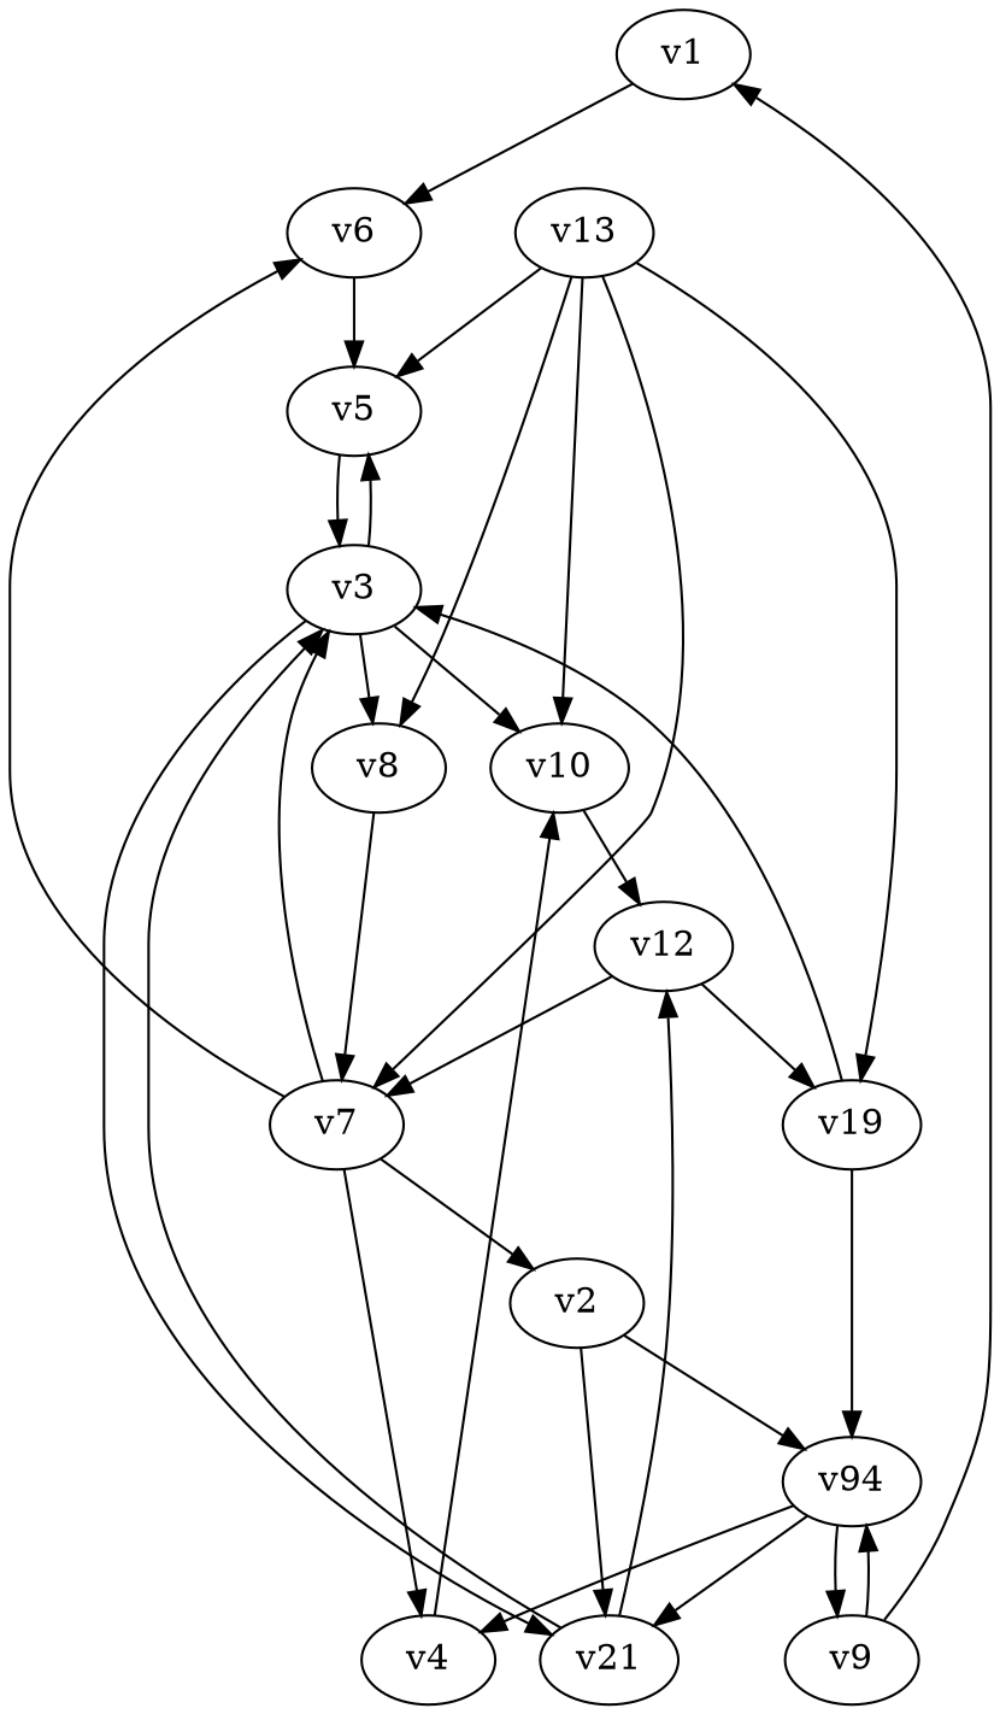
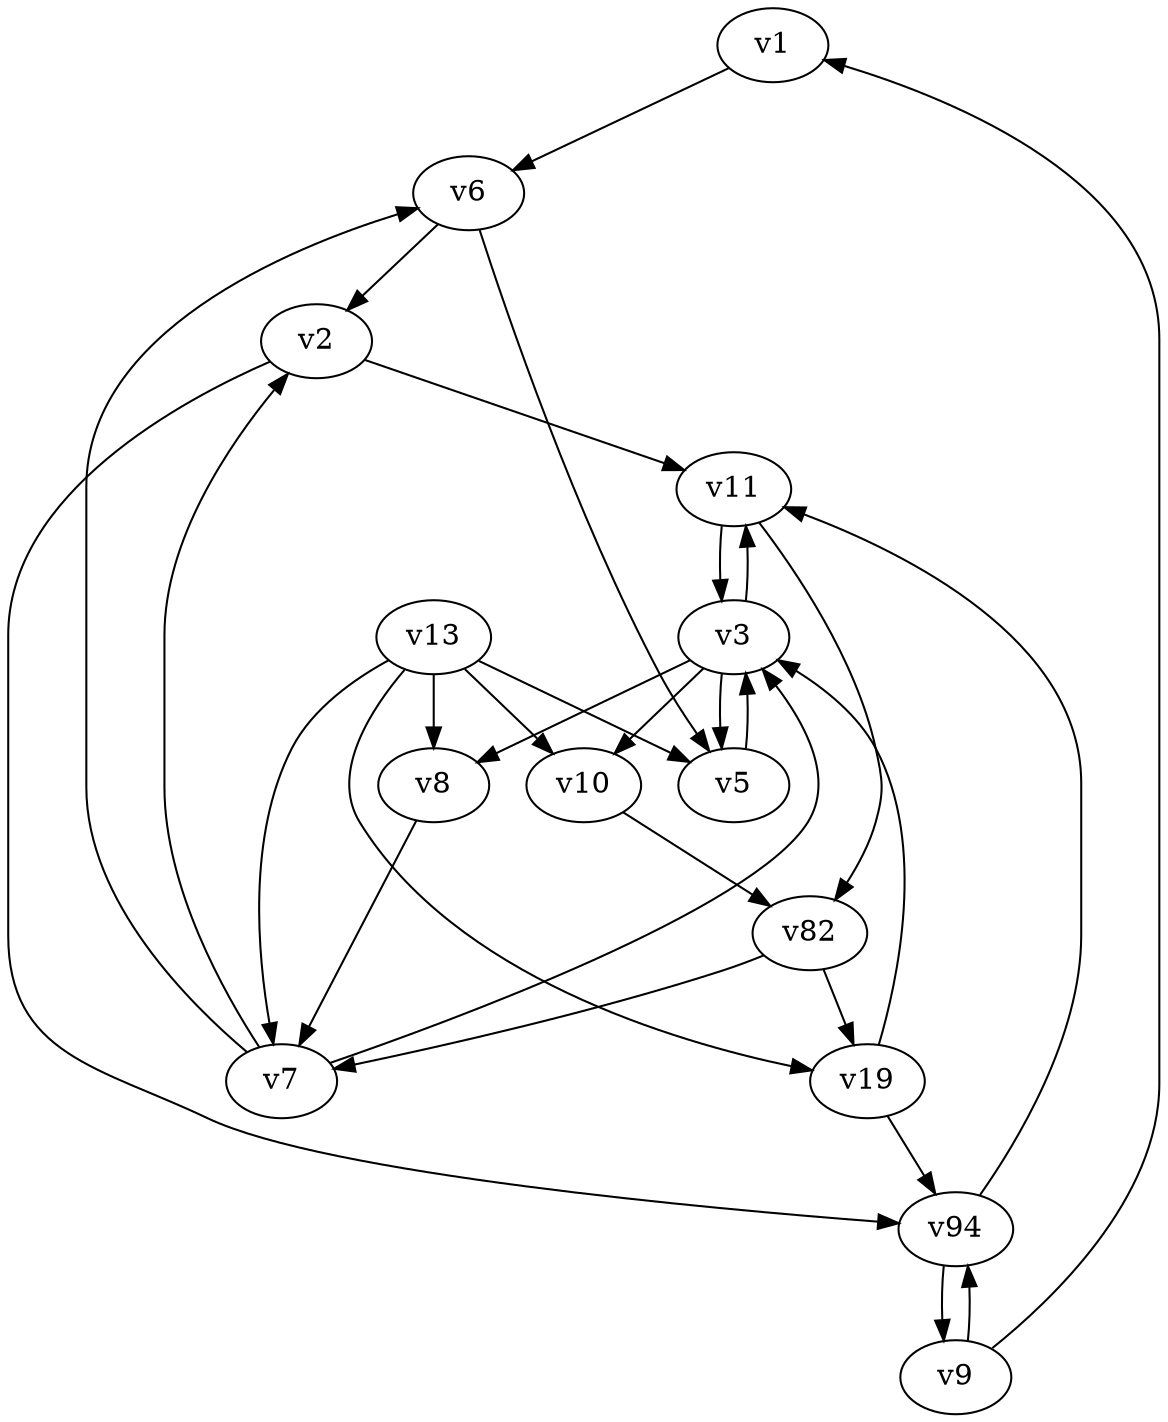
  digraph {
    v1
    v6
    v2
    v5
-   v11 [label=v21]
+   v11
    n6 [label=v94]
    v3
-   v12
-   v4
+   v12 [label=v82]
    v9
    v8
    v10
    v7
    v13
    n15 [label=v19]
    v1 -> v6
+   v6 -> v2
    v6 -> v5
    v2 -> v11
    v2 -> n6
    v5 -> v3
    v11 -> v3
    v11 -> v12
    n6 -> v11
-   n6 -> v4
    n6 -> v9
    v3 -> v5
    v3 -> v11
    v3 -> v8
    v3 -> v10
    v12 -> v7
    v12 -> n15
-   v4 -> v10
    v9 -> v1
    v9 -> n6
    v8 -> v7
    v10 -> v12
    v7 -> v6
    v7 -> v2
    v7 -> v3
-   v7 -> v4
    v13 -> v5
    v13 -> v8
    v13 -> v10
    v13 -> v7
    v13 -> n15
    n15 -> n6
    n15 -> v3
  }
